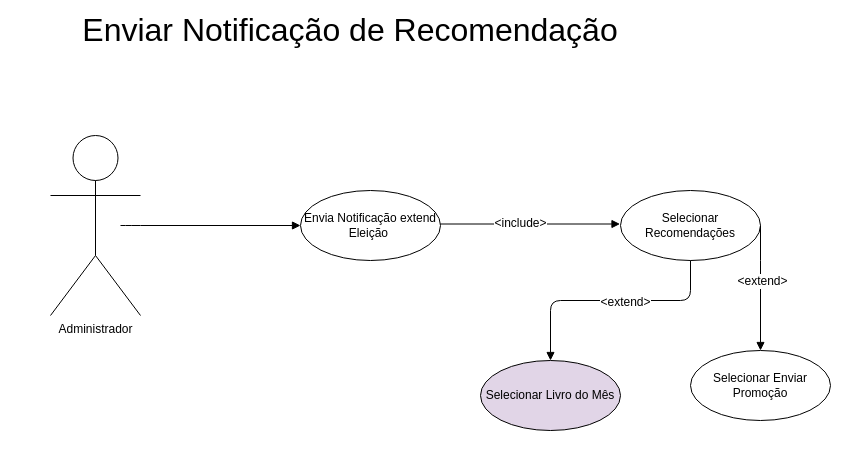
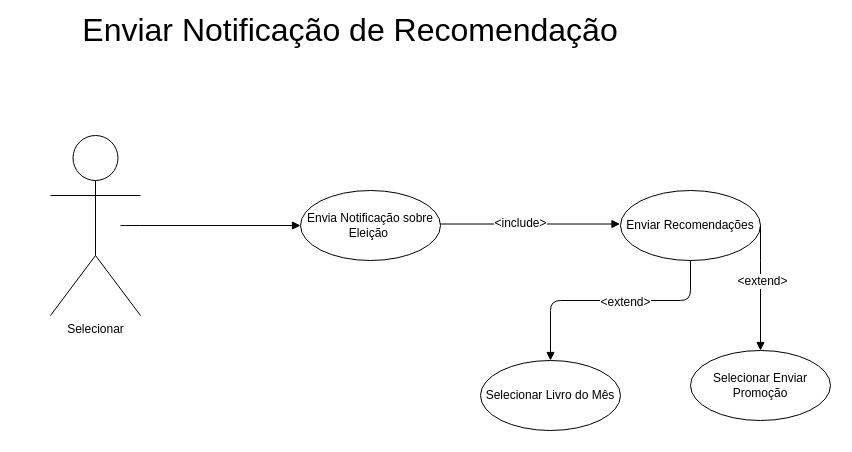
  <mxCell id="0" />
  <mxCell id="1" parent="0" />
  <mxCell id="2" value="&lt;font style=&quot;font-size: 32px&quot;&gt;Enviar Notificação de Recomendação&lt;/font&gt;" style="text;html=1;strokeColor=none;fillColor=none;align=center;verticalAlign=middle;whiteSpace=wrap;rounded=0;" parent="1" vertex="1"><mxGeometry x="20" y="20" width="660" height="20" as="geometry" /></mxCell>
- <mxCell id="3" value="Administrador" style="shape=umlActor;verticalLabelPosition=bottom;labelBackgroundColor=#ffffff;verticalAlign=top;html=1;outlineConnect=0;" parent="1" vertex="1"><mxGeometry x="50" y="135" width="90" height="180" as="geometry" /></mxCell>
- <mxCell id="4" value="Selecionar Recomendações" style="ellipse;whiteSpace=wrap;html=1;" parent="1" vertex="1"><mxGeometry x="620" y="190" width="140" height="70" as="geometry" /></mxCell>
+ <mxCell id="3" value="Selecionar" style="shape=umlActor;verticalLabelPosition=bottom;labelBackgroundColor=#ffffff;verticalAlign=top;html=1;outlineConnect=0;" parent="1" vertex="1"><mxGeometry x="50" y="135" width="90" height="180" as="geometry" /></mxCell>
+ <mxCell id="4" value="Enviar Recomendações" style="ellipse;whiteSpace=wrap;html=1;" parent="1" vertex="1"><mxGeometry x="620" y="190" width="140" height="70" as="geometry" /></mxCell>
  <mxCell id="5" value="" style="endArrow=block;endFill=1;html=1;edgeStyle=orthogonalEdgeStyle;align=left;verticalAlign=top;" parent="1" edge="1"><mxGeometry x="-0.904" y="-15" relative="1" as="geometry"><mxPoint x="120" y="225" as="sourcePoint" /><mxPoint x="300" y="225" as="targetPoint" /><Array as="points"><mxPoint x="130" y="225" /></Array><mxPoint as="offset" /></mxGeometry></mxCell>
  <mxCell id="6" value="" style="endArrow=block;endFill=1;html=1;edgeStyle=orthogonalEdgeStyle;align=left;verticalAlign=top;" parent="1" edge="1"><mxGeometry x="-1" relative="1" as="geometry"><mxPoint x="439.5" y="223.5" as="sourcePoint" /><mxPoint x="619.5" y="223.5" as="targetPoint" /><Array as="points"><mxPoint x="579.5" y="223.5" /><mxPoint x="579.5" y="223.5" /></Array></mxGeometry></mxCell>
  <mxCell id="7" value="&amp;lt;include&amp;gt;" style="text;html=1;resizable=0;points=[];align=center;verticalAlign=middle;labelBackgroundColor=#ffffff;" parent="6" vertex="1" connectable="0"><mxGeometry x="-0.113" y="1" relative="1" as="geometry"><mxPoint as="offset" /></mxGeometry></mxCell>
- <mxCell id="8" value="Envia Notificação extend Eleição&amp;nbsp;" style="ellipse;whiteSpace=wrap;html=1;" vertex="1" parent="1"><mxGeometry x="300" y="190" width="140" height="70" as="geometry" /></mxCell>
+ <mxCell id="8" value="Envia Notificação sobre Eleição&amp;nbsp;" style="ellipse;whiteSpace=wrap;html=1;" vertex="1" parent="1"><mxGeometry x="300" y="190" width="140" height="70" as="geometry" /></mxCell>
  <mxCell id="9" value="" style="endArrow=block;endFill=1;html=1;edgeStyle=orthogonalEdgeStyle;align=left;verticalAlign=top;exitX=0.5;exitY=1;exitDx=0;exitDy=0;" edge="1" parent="1" source="4"><mxGeometry x="-1" relative="1" as="geometry"><mxPoint x="569.5" y="330.643" as="sourcePoint" /><mxPoint x="550" y="360" as="targetPoint" /><Array as="points"><mxPoint x="690" y="300" /></Array></mxGeometry></mxCell>
  <mxCell id="10" value="&amp;lt;extend&amp;gt;" style="text;html=1;resizable=0;points=[];align=center;verticalAlign=middle;labelBackgroundColor=#ffffff;" vertex="1" connectable="0" parent="9"><mxGeometry x="-0.113" y="1" relative="1" as="geometry"><mxPoint as="offset" /></mxGeometry></mxCell>
- <mxCell id="11" value="Selecionar Livro do Mês" style="ellipse;whiteSpace=wrap;html=1;fillColor=#e1d5e7;" vertex="1" parent="1"><mxGeometry x="480" y="360" width="140" height="70" as="geometry" /></mxCell>
+ <mxCell id="11" value="Selecionar Livro do Mês" style="ellipse;whiteSpace=wrap;html=1;" vertex="1" parent="1"><mxGeometry x="480" y="360" width="140" height="70" as="geometry" /></mxCell>
  <mxCell id="12" value="" style="endArrow=block;endFill=1;html=1;edgeStyle=orthogonalEdgeStyle;align=left;verticalAlign=top;exitX=1;exitY=0.5;exitDx=0;exitDy=0;" edge="1" parent="1" source="4"><mxGeometry x="-1" relative="1" as="geometry"><mxPoint x="719.929" y="259.929" as="sourcePoint" /><mxPoint x="760" y="350" as="targetPoint" /><Array as="points"><mxPoint x="760" y="270" /><mxPoint x="760" y="270" /></Array></mxGeometry></mxCell>
  <mxCell id="13" value="&amp;lt;extend&amp;gt;" style="text;html=1;resizable=0;points=[];align=center;verticalAlign=middle;labelBackgroundColor=#ffffff;" vertex="1" connectable="0" parent="12"><mxGeometry x="-0.113" y="1" relative="1" as="geometry"><mxPoint as="offset" /></mxGeometry></mxCell>
  <mxCell id="14" value="Selecionar Enviar Promoção" style="ellipse;whiteSpace=wrap;html=1;" vertex="1" parent="1"><mxGeometry x="690" y="350" width="140" height="70" as="geometry" /></mxCell>
